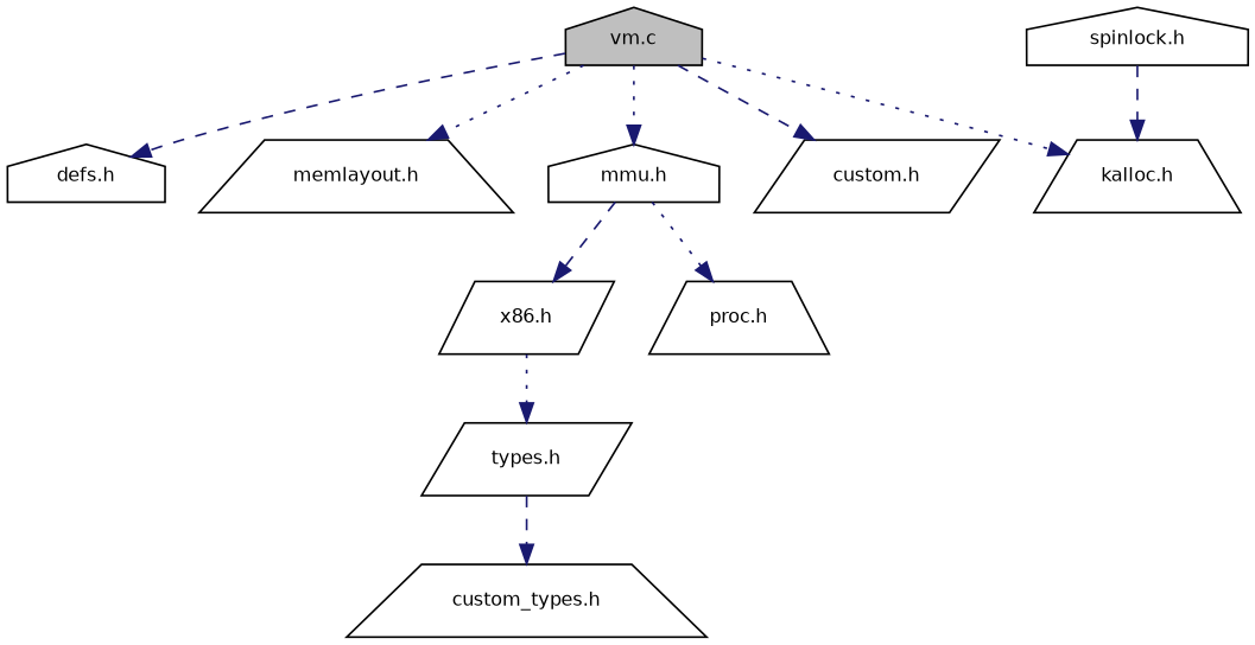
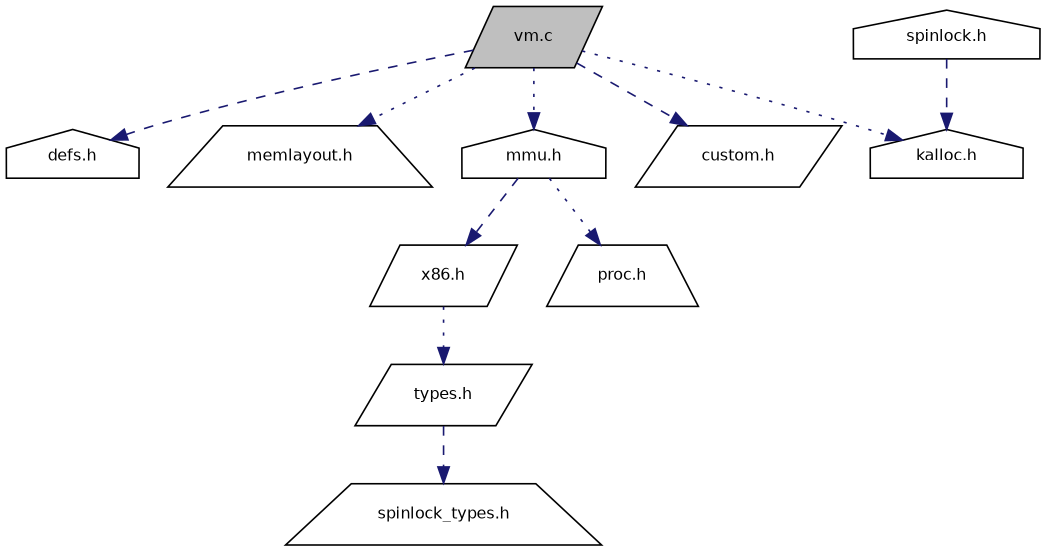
  digraph {
    node [color=black fillcolor=white fontname=Helvetica fontsize=10 shape=house style=filled]
    edge [color=midnightblue fontname=Helvetica fontsize=10 labelfontname=Helvetica labelfontsize=10 style=dashed]
-   n1 [fillcolor=grey75 fontcolor=black height=0.2 label="vm.c" width=0.4]
+   n1 [fillcolor=grey75 fontcolor=black height=0.2 label="vm.c" shape=parallelogram width=0.4]
    n2 [height=0.2 label="defs.h" width=0.4]
    n3 [height=0.2 label="memlayout.h" shape=trapezium width=0.4]
    n4 [height=0.2 label="mmu.h" width=0.4]
    n5 [height=0.2 label="custom.h" shape=parallelogram width=0.4]
-   n6 [height=0.2 label="kalloc.h" shape=trapezium width=0.4]
+   n6 [height=0.2 label="kalloc.h" width=0.4]
    n7 [height=0.2 label="types.h" shape=parallelogram width=0.4]
-   n8 [height=0.2 label="custom_types.h" shape=trapezium width=0.4]
+   n8 [height=0.2 label="spinlock_types.h" shape=trapezium width=0.4]
    n9 [height=0.2 label="x86.h" shape=parallelogram width=0.4]
    n10 [height=0.2 label="proc.h" shape=trapezium width=0.4]
    n11 [height=0.2 label="spinlock.h" width=0.4]
    n1 -> n2
    n1 -> n3 [style=dotted]
    n1 -> n4 [style=dotted]
    n1 -> n5
    n1 -> n6 [style=dotted]
    n4 -> n9
    n4 -> n10 [style=dotted]
    n7 -> n8
    n9 -> n7 [style=dotted]
    n11 -> n6
  }
